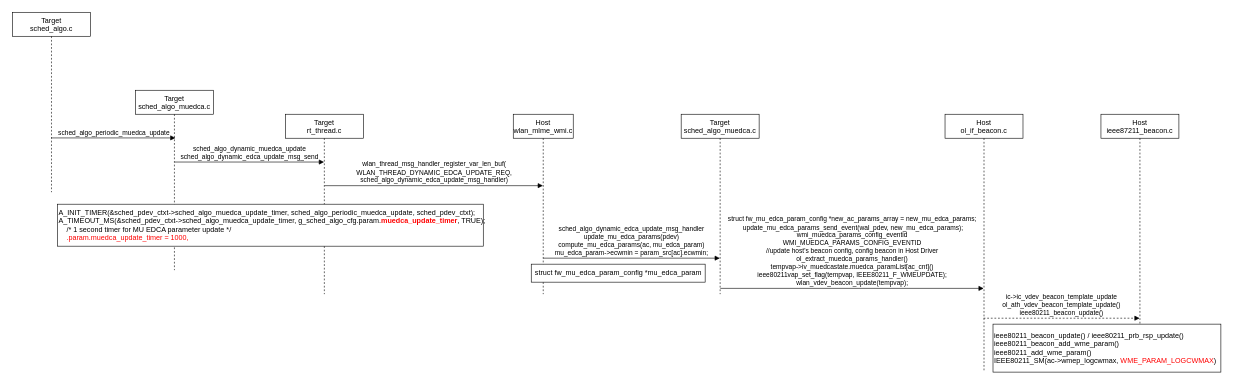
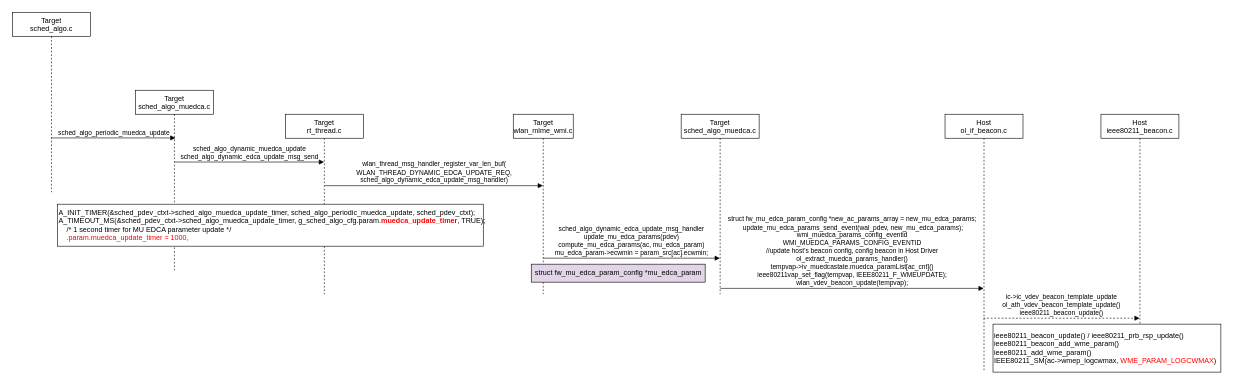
  <mxCell id="0" />
  <mxCell id="1" parent="0" />
  <mxCell id="2" value="Target&#10;rt_thread.c" style="shape=umlLifeline;perimeter=lifelinePerimeter;container=1;collapsible=0;recursiveResize=0;rounded=0;shadow=0;strokeWidth=1;" parent="1" vertex="1"><mxGeometry x="475" y="190" width="130" height="300" as="geometry" /></mxCell>
- <mxCell id="3" value="Host&#10;wlan_mlme_wmi.c" style="shape=umlLifeline;perimeter=lifelinePerimeter;container=1;collapsible=0;recursiveResize=0;rounded=0;shadow=0;strokeWidth=1;" parent="1" vertex="1"><mxGeometry x="855" y="190" width="100" height="300" as="geometry" /></mxCell>
+ <mxCell id="3" value="Target&#10;wlan_mlme_wmi.c" style="shape=umlLifeline;perimeter=lifelinePerimeter;container=1;collapsible=0;recursiveResize=0;rounded=0;shadow=0;strokeWidth=1;" parent="1" vertex="1"><mxGeometry x="855" y="190" width="100" height="300" as="geometry" /></mxCell>
  <mxCell id="4" value="sched_algo_dynamic_edca_update_msg_handler&lt;br&gt;update_mu_edca_params(pdev)&lt;br&gt;compute_mu_edca_params(ac, mu_edca_param)&lt;br&gt;mu_edca_param-&amp;gt;ecwmin = param_src[ac].ecwmin;" style="html=1;verticalAlign=bottom;endArrow=block;" parent="3" target="8" edge="1"><mxGeometry width="80" relative="1" as="geometry"><mxPoint x="50" y="240" as="sourcePoint" /><mxPoint x="130" y="240" as="targetPoint" /></mxGeometry></mxCell>
  <mxCell id="5" value="wlan_thread_msg_handler_register_var_len_buf(&lt;br&gt;WLAN_THREAD_DYNAMIC_EDCA_UPDATE_REQ,&lt;br&gt;sched_algo_dynamic_edca_update_msg_handler)" style="html=1;verticalAlign=bottom;endArrow=block;exitX=0.504;exitY=0.397;exitDx=0;exitDy=0;exitPerimeter=0;" parent="1" source="2" target="3" edge="1"><mxGeometry width="80" relative="1" as="geometry"><mxPoint x="545" y="310" as="sourcePoint" /><mxPoint x="605" y="310" as="targetPoint" /></mxGeometry></mxCell>
  <mxCell id="6" value="Target&#10;sched_algo_muedca.c" style="shape=umlLifeline;perimeter=lifelinePerimeter;container=1;collapsible=0;recursiveResize=0;rounded=0;shadow=0;strokeWidth=1;" parent="1" vertex="1"><mxGeometry x="225" y="150" width="130" height="300" as="geometry" /></mxCell>
  <mxCell id="7" value="sched_algo_dynamic_muedca_update&lt;br&gt;sched_algo_dynamic_edca_update_msg_send" style="html=1;verticalAlign=bottom;endArrow=block;exitX=0.504;exitY=0.399;exitDx=0;exitDy=0;exitPerimeter=0;" parent="1" source="6" target="2" edge="1"><mxGeometry width="80" relative="1" as="geometry"><mxPoint x="355" y="310" as="sourcePoint" /><mxPoint x="435" y="310" as="targetPoint" /></mxGeometry></mxCell>
  <mxCell id="8" value="Target&#10;sched_algo_muedca.c" style="shape=umlLifeline;perimeter=lifelinePerimeter;container=1;collapsible=0;recursiveResize=0;rounded=0;shadow=0;strokeWidth=1;" parent="1" vertex="1"><mxGeometry x="1135" y="190" width="130" height="300" as="geometry" /></mxCell>
- <mxCell id="9" value="struct fw_mu_edca_param_config *mu_edca_param" style="html=1;" parent="1" vertex="1"><mxGeometry x="885" y="440" width="290" height="30" as="geometry" /></mxCell>
+ <mxCell id="9" value="struct fw_mu_edca_param_config *mu_edca_param" style="html=1;fillColor=#e1d5e7;" parent="1" vertex="1"><mxGeometry x="885" y="440" width="290" height="30" as="geometry" /></mxCell>
  <mxCell id="10" value="Host&#10;ol_if_beacon.c" style="shape=umlLifeline;perimeter=lifelinePerimeter;container=1;collapsible=0;recursiveResize=0;rounded=0;shadow=0;strokeWidth=1;" parent="1" vertex="1"><mxGeometry x="1575" y="190" width="130" height="430" as="geometry" /></mxCell>
  <mxCell id="11" value="struct fw_mu_edca_param_config *new_ac_params_array = new_mu_edca_params;&lt;br&gt;&amp;nbsp;update_mu_edca_params_send_event(wal_pdev, new_mu_edca_params);&lt;br&gt;wmi_muedca_params_config_eventid&lt;br&gt;WMI_MUEDCA_PARAMS_CONFIG_EVENTID&lt;br&gt;//update host's beacon config, config beacon in Host Driver&lt;br&gt;ol_extract_muedca_params_handler()&lt;br&gt;tempvap-&amp;gt;iv_muedcastate.muedca_paramList[ac_cnt]()&lt;br&gt;ieee80211vap_set_flag(tempvap, IEEE80211_F_WMEUPDATE);&lt;br&gt;wlan_vdev_beacon_update(tempvap);" style="html=1;verticalAlign=bottom;endArrow=block;exitX=0.502;exitY=0.968;exitDx=0;exitDy=0;exitPerimeter=0;" parent="1" source="8" target="10" edge="1"><mxGeometry width="80" relative="1" as="geometry"><mxPoint x="1205" y="480" as="sourcePoint" /><mxPoint x="1285" y="480" as="targetPoint" /></mxGeometry></mxCell>
  <mxCell id="12" value="Target&#10;sched_algo.c" style="shape=umlLifeline;perimeter=lifelinePerimeter;container=1;collapsible=0;recursiveResize=0;rounded=0;shadow=0;strokeWidth=1;" vertex="1" parent="1"><mxGeometry x="20" y="20" width="130" height="300" as="geometry" /></mxCell>
  <mxCell id="13" value="sched_algo_periodic_muedca_update" style="html=1;verticalAlign=bottom;endArrow=block;entryX=0.513;entryY=0.265;entryDx=0;entryDy=0;entryPerimeter=0;" edge="1" parent="1" source="12" target="6"><mxGeometry width="80" relative="1" as="geometry"><mxPoint x="205" y="230" as="sourcePoint" /><mxPoint x="285" y="230" as="targetPoint" /></mxGeometry></mxCell>
  <mxCell id="14" value="&lt;div&gt;A_INIT_TIMER(&amp;amp;sched_pdev_ctxt-&amp;gt;sched_algo_muedca_update_timer, sched_algo_periodic_muedca_update, sched_pdev_ctxt);&lt;/div&gt;&lt;div&gt;A_TIMEOUT_MS(&amp;amp;sched_pdev_ctxt-&amp;gt;sched_algo_muedca_update_timer, g_sched_algo_cfg.param.&lt;b&gt;&lt;font color=&quot;#ff0000&quot;&gt;muedca_update_timer&lt;/font&gt;&lt;/b&gt;, TRUE);&lt;/div&gt;&lt;div&gt;&lt;div&gt;&amp;nbsp; &amp;nbsp; /* 1 second timer for MU EDCA parameter update */&lt;/div&gt;&lt;div&gt;&amp;nbsp; &lt;font color=&quot;#ff0000&quot;&gt;&amp;nbsp; .param.muedca_update_timer = 1000,&lt;/font&gt;&lt;/div&gt;&lt;/div&gt;" style="html=1;align=left;" vertex="1" parent="1"><mxGeometry x="95" y="340" width="710" height="70" as="geometry" /></mxCell>
- <mxCell id="15" value="Host&#10;ieee87211_beacon.c" style="shape=umlLifeline;perimeter=lifelinePerimeter;container=1;collapsible=0;recursiveResize=0;rounded=0;shadow=0;strokeWidth=1;" vertex="1" parent="1"><mxGeometry x="1835" y="190" width="130" height="430" as="geometry" /></mxCell>
+ <mxCell id="15" value="Host&#10;ieee80211_beacon.c" style="shape=umlLifeline;perimeter=lifelinePerimeter;container=1;collapsible=0;recursiveResize=0;rounded=0;shadow=0;strokeWidth=1;" vertex="1" parent="1"><mxGeometry x="1835" y="190" width="130" height="430" as="geometry" /></mxCell>
  <mxCell id="16" value="ic-&amp;gt;ic_vdev_beacon_template_update&lt;br&gt;ol_ath_vdev_beacon_template_update()&lt;br&gt;ieee80211_beacon_update()" style="html=1;verticalAlign=bottom;endArrow=block;exitX=0.495;exitY=0.791;exitDx=0;exitDy=0;exitPerimeter=0;dashed=1;" edge="1" parent="1" source="10" target="15"><mxGeometry width="80" relative="1" as="geometry"><mxPoint x="1645" y="530" as="sourcePoint" /><mxPoint x="1725" y="530" as="targetPoint" /></mxGeometry></mxCell>
  <mxCell id="17" value="ieee80211_beacon_update() /&amp;nbsp;ieee80211_prb_rsp_update()&lt;br&gt;ieee80211_beacon_add_wme_param()&lt;br&gt;ieee80211_add_wme_param()&lt;br&gt;IEEE80211_SM(ac-&amp;gt;wmep_logcwmax, &lt;font color=&quot;#ff0000&quot;&gt;WME_PARAM_LOGCWMAX&lt;/font&gt;)" style="html=1;align=left;" vertex="1" parent="1"><mxGeometry x="1655" y="540" width="380" height="80" as="geometry" /></mxCell>
